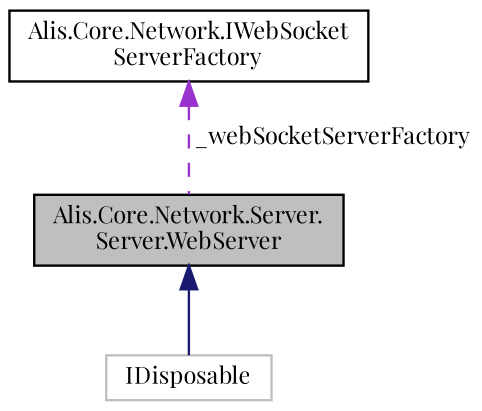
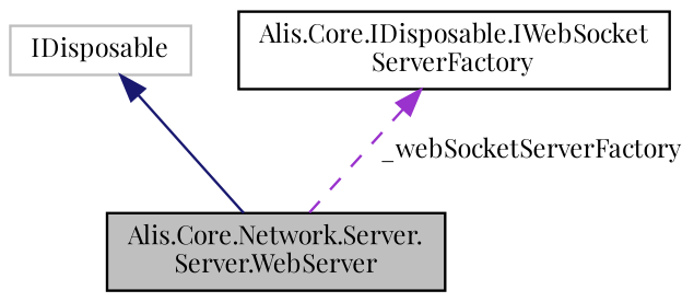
  digraph {
    fontname="Playfair Display"
    node [color=black fillcolor=white fontname="Playfair Display" fontsize=10 shape=record style=filled]
    edge [dir=back fontname="Playfair Display" fontsize=10 labelfontname=Helvetica labelfontsize=10]
    n1 [fillcolor=grey75 fontcolor=black height=0.2 label="Alis.Core.Network.Server.\lServer.WebServer" width=0.4]
    n2 [color=grey75 height=0.2 label=IDisposable width=0.4]
-   n3 [height=0.2 label="Alis.Core.Network.IWebSocket\lServerFactory" width=0.4]
-   n1 -> n2 [color=midnightblue style=solid]
+   n3 [height=0.2 label="Alis.Core.IDisposable.IWebSocket\lServerFactory" width=0.4]
+   n2 -> n1 [color=midnightblue style=solid]
    n3 -> n1 [color=darkorchid3 label=" _webSocketServerFactory" style=dashed]
  }
